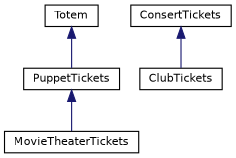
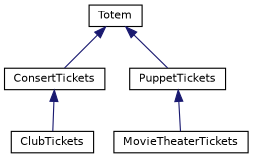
  digraph {
    rankdir=TB
    node [color=black fillcolor=white fontname=Helvetica fontsize=10 shape=record style=filled]
    edge [color=midnightblue dir=back fontname=Helvetica fontsize=10 labelfontname=Helvetica labelfontsize=10 style=solid]
    n1 [height=0.2 label=Totem width=0.4]
    n2 [height=0.2 label=ConsertTickets width=0.4]
    n3 [height=0.2 label=PuppetTickets width=0.4]
    n4 [height=0.2 label=ClubTickets width=0.4]
    n5 [height=0.2 label=MovieTheaterTickets width=0.4]
+   n1 -> n2
    n1 -> n3
    n2 -> n4
    n3 -> n5
  }
